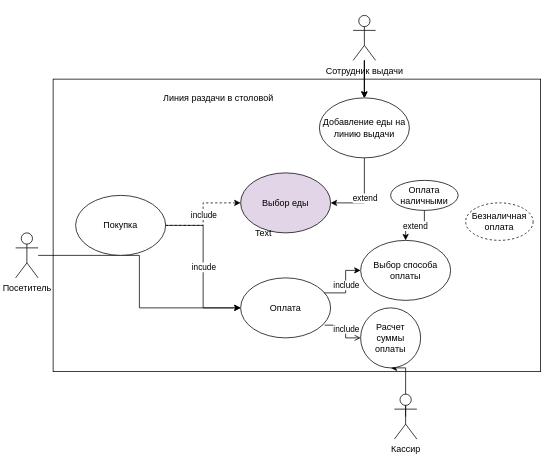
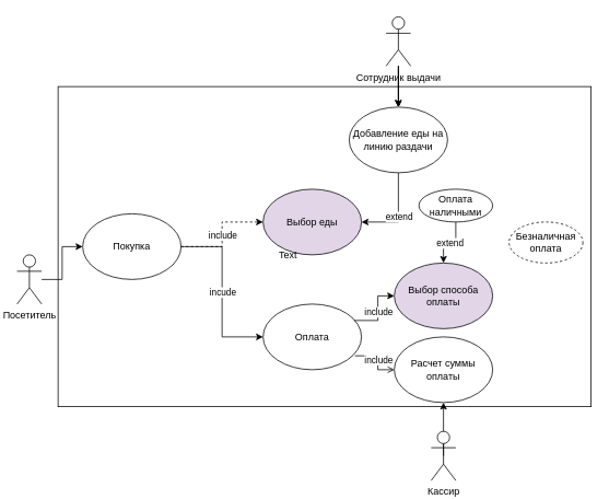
  <mxCell id="0" />
  <mxCell id="1" parent="0" />
  <mxCell id="2" value="" style="rounded=0;whiteSpace=wrap;html=1;" parent="1" vertex="1"><mxGeometry x="70" y="105" width="650" height="390" as="geometry" /></mxCell>
- <mxCell id="3" value="" style="edgeStyle=orthogonalEdgeStyle;rounded=0;orthogonalLoop=1;jettySize=auto;html=1;" parent="1" source="4" target="12" edge="1"><mxGeometry relative="1" as="geometry" /></mxCell>
+ <mxCell id="3" value="" style="edgeStyle=orthogonalEdgeStyle;rounded=0;orthogonalLoop=1;jettySize=auto;html=1;" parent="1" source="4" target="11" edge="1"><mxGeometry relative="1" as="geometry" /></mxCell>
  <mxCell id="4" value="Посетитель" style="shape=umlActor;verticalLabelPosition=bottom;verticalAlign=top;html=1;outlineConnect=0;" parent="1" vertex="1"><mxGeometry x="20" y="310" width="30" height="60" as="geometry" /></mxCell>
  <mxCell id="5" value="" style="edgeStyle=orthogonalEdgeStyle;rounded=0;orthogonalLoop=1;jettySize=auto;html=1;" parent="1" source="8" target="14" edge="1"><mxGeometry relative="1" as="geometry" /></mxCell>
  <mxCell id="6" value="" style="edgeStyle=orthogonalEdgeStyle;rounded=0;orthogonalLoop=1;jettySize=auto;html=1;" parent="1" source="8" target="14" edge="1"><mxGeometry relative="1" as="geometry" /></mxCell>
  <mxCell id="7" value="" style="edgeStyle=orthogonalEdgeStyle;rounded=0;orthogonalLoop=1;jettySize=auto;html=1;" parent="1" source="8" target="14" edge="1"><mxGeometry relative="1" as="geometry" /></mxCell>
  <mxCell id="8" value="Сотрудник выдачи" style="shape=umlActor;verticalLabelPosition=bottom;verticalAlign=top;html=1;outlineConnect=0;" parent="1" vertex="1"><mxGeometry x="470" y="20" width="30" height="60" as="geometry" /></mxCell>
  <mxCell id="9" style="edgeStyle=orthogonalEdgeStyle;rounded=0;orthogonalLoop=1;jettySize=auto;html=1;exitX=0.5;exitY=0.5;exitDx=0;exitDy=0;exitPerimeter=0;entryX=0.5;entryY=1;entryDx=0;entryDy=0;" parent="1" source="10" target="16" edge="1"><mxGeometry relative="1" as="geometry"><Array as="points"><mxPoint x="540" y="510" /><mxPoint x="540" y="510" /></Array></mxGeometry></mxCell>
  <mxCell id="10" value="Кассир" style="shape=umlActor;verticalLabelPosition=bottom;verticalAlign=top;html=1;outlineConnect=0;" parent="1" vertex="1"><mxGeometry x="525" y="525" width="30" height="60" as="geometry" /></mxCell>
  <mxCell id="11" value="Покупка" style="ellipse;whiteSpace=wrap;html=1;" parent="1" vertex="1"><mxGeometry x="100" y="260" width="120" height="80" as="geometry" /></mxCell>
  <mxCell id="12" value="Оплата" style="ellipse;whiteSpace=wrap;html=1;" parent="1" vertex="1"><mxGeometry x="320" y="370" width="120" height="80" as="geometry" /></mxCell>
  <mxCell id="13" value="Выбор еды" style="ellipse;whiteSpace=wrap;html=1;fillColor=#e1d5e7;" parent="1" vertex="1"><mxGeometry x="320" y="230" width="120" height="80" as="geometry" /></mxCell>
- <mxCell id="14" value="Добавление еды на линию выдачи" style="ellipse;whiteSpace=wrap;html=1;" parent="1" vertex="1"><mxGeometry x="425" y="130" width="120" height="80" as="geometry" /></mxCell>
- <mxCell id="15" value="Выбор способа оплаты" style="ellipse;whiteSpace=wrap;html=1;" parent="1" vertex="1"><mxGeometry x="480" y="320" width="120" height="80" as="geometry" /></mxCell>
- <mxCell id="16" value="Расчет суммы оплаты" style="ellipse;whiteSpace=wrap;html=1;" parent="1" vertex="1"><mxGeometry x="480" y="410" width="80" height="80" as="geometry" /></mxCell>
- <mxCell id="17" value="Оплата наличными" style="ellipse;whiteSpace=wrap;html=1;" parent="1" vertex="1"><mxGeometry x="520" y="240" width="90" height="40" as="geometry" /></mxCell>
+ <mxCell id="14" value="Добавление еды на линию раздачи" style="ellipse;whiteSpace=wrap;html=1;" parent="1" vertex="1"><mxGeometry x="425" y="130" width="120" height="80" as="geometry" /></mxCell>
+ <mxCell id="15" value="Выбор способа оплаты" style="ellipse;whiteSpace=wrap;html=1;fillColor=#e1d5e7;" parent="1" vertex="1"><mxGeometry x="480" y="320" width="120" height="80" as="geometry" /></mxCell>
+ <mxCell id="16" value="Расчет суммы оплаты" style="ellipse;whiteSpace=wrap;html=1;" parent="1" vertex="1"><mxGeometry x="480" y="410" width="120" height="80" as="geometry" /></mxCell>
+ <mxCell id="17" value="Оплата наличными" style="ellipse;whiteSpace=wrap;html=1;" parent="1" vertex="1"><mxGeometry x="510" y="230" width="90" height="40" as="geometry" /></mxCell>
  <mxCell id="18" value="Безналичная оплата" style="ellipse;whiteSpace=wrap;html=1;dashed=1;" parent="1" vertex="1"><mxGeometry x="620" y="270" width="90" height="50" as="geometry" /></mxCell>
  <mxCell id="19" value="" style="endArrow=classic;html=1;rounded=0;edgeStyle=orthogonalEdgeStyle;dashed=1;" parent="1" source="11" target="13" edge="1"><mxGeometry relative="1" as="geometry"><mxPoint x="300" y="310" as="sourcePoint" /><mxPoint x="400" y="310" as="targetPoint" /></mxGeometry></mxCell>
  <mxCell id="20" value="include" style="edgeLabel;resizable=0;html=1;align=center;verticalAlign=middle;" parent="19" connectable="0" vertex="1"><mxGeometry relative="1" as="geometry" /></mxCell>
  <mxCell id="21" value="" style="endArrow=classic;html=1;rounded=0;edgeStyle=orthogonalEdgeStyle;exitX=0.5;exitY=1;exitDx=0;exitDy=0;entryX=1;entryY=0.5;entryDx=0;entryDy=0;" parent="1" source="14" target="13" edge="1"><mxGeometry relative="1" as="geometry"><mxPoint x="300" y="310" as="sourcePoint" /><mxPoint x="400" y="310" as="targetPoint" /></mxGeometry></mxCell>
  <mxCell id="22" value="extend" style="edgeLabel;resizable=0;html=1;align=center;verticalAlign=middle;" parent="21" connectable="0" vertex="1"><mxGeometry relative="1" as="geometry" /></mxCell>
  <mxCell id="23" value="" style="endArrow=classic;html=1;rounded=0;edgeStyle=orthogonalEdgeStyle;exitX=1;exitY=0.5;exitDx=0;exitDy=0;entryX=0;entryY=0.5;entryDx=0;entryDy=0;" parent="1" source="11" target="12" edge="1"><mxGeometry relative="1" as="geometry"><mxPoint x="200" y="380" as="sourcePoint" /><mxPoint x="300" y="380" as="targetPoint" /></mxGeometry></mxCell>
  <mxCell id="24" value="incude" style="edgeLabel;resizable=0;html=1;align=center;verticalAlign=middle;" parent="23" connectable="0" vertex="1"><mxGeometry relative="1" as="geometry" /></mxCell>
  <mxCell id="25" value="" style="endArrow=classic;html=1;rounded=0;edgeStyle=orthogonalEdgeStyle;exitX=0.5;exitY=1;exitDx=0;exitDy=0;entryX=0.5;entryY=0;entryDx=0;entryDy=0;" parent="1" source="17" target="15" edge="1"><mxGeometry relative="1" as="geometry"><mxPoint x="495" y="220" as="sourcePoint" /><mxPoint x="450" y="280" as="targetPoint" /></mxGeometry></mxCell>
  <mxCell id="26" value="extend" style="edgeLabel;resizable=0;html=1;align=center;verticalAlign=middle;" parent="25" connectable="0" vertex="1"><mxGeometry relative="1" as="geometry" /></mxCell>
  <mxCell id="27" value="" style="endArrow=classic;html=1;rounded=0;edgeStyle=orthogonalEdgeStyle;exitX=0.925;exitY=0.25;exitDx=0;exitDy=0;exitPerimeter=0;" parent="1" source="12" target="15" edge="1"><mxGeometry relative="1" as="geometry"><mxPoint x="230" y="310" as="sourcePoint" /><mxPoint x="330" y="280" as="targetPoint" /></mxGeometry></mxCell>
  <mxCell id="28" value="include" style="edgeLabel;resizable=0;html=1;align=center;verticalAlign=middle;" parent="27" connectable="0" vertex="1"><mxGeometry relative="1" as="geometry" /></mxCell>
  <mxCell id="29" value="" style="endArrow=open;html=1;rounded=0;edgeStyle=orthogonalEdgeStyle;exitX=0.933;exitY=0.788;exitDx=0;exitDy=0;exitPerimeter=0;entryX=0;entryY=0.5;entryDx=0;entryDy=0;" parent="1" source="12" target="16" edge="1"><mxGeometry relative="1" as="geometry"><mxPoint x="240" y="320" as="sourcePoint" /><mxPoint x="340" y="290" as="targetPoint" /></mxGeometry></mxCell>
  <mxCell id="30" value="include" style="edgeLabel;resizable=0;html=1;align=center;verticalAlign=middle;" parent="29" connectable="0" vertex="1"><mxGeometry relative="1" as="geometry" /></mxCell>
  <mxCell id="31" value="Text" style="text;html=1;resizable=0;autosize=1;align=center;verticalAlign=middle;points=[];fillColor=none;strokeColor=none;rounded=0;" parent="1" vertex="1"><mxGeometry x="330" y="300" width="40" height="20" as="geometry" /></mxCell>
- <mxCell id="32" value="Линия раздачи в столовой" style="text;html=1;resizable=0;autosize=1;align=center;verticalAlign=middle;points=[];fillColor=none;strokeColor=none;rounded=0;" parent="1" vertex="1"><mxGeometry x="210" y="120" width="160" height="20" as="geometry" /></mxCell>
